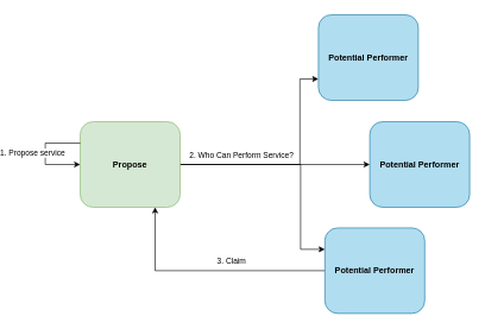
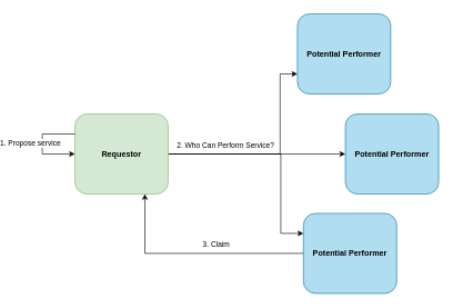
  <mxCell id="0" />
  <mxCell id="1" parent="0" />
  <mxCell id="2" style="edgeStyle=orthogonalEdgeStyle;rounded=0;orthogonalLoop=1;jettySize=auto;html=1;exitX=1;exitY=0.5;exitDx=0;exitDy=0;entryX=0;entryY=0.5;entryDx=0;entryDy=0;" edge="1" parent="1" source="6" target="9"><mxGeometry relative="1" as="geometry" /></mxCell>
  <mxCell id="3" style="edgeStyle=orthogonalEdgeStyle;rounded=0;orthogonalLoop=1;jettySize=auto;html=1;exitX=1;exitY=0.5;exitDx=0;exitDy=0;entryX=0;entryY=0.25;entryDx=0;entryDy=0;" edge="1" parent="1" source="6" target="8"><mxGeometry relative="1" as="geometry"><Array as="points"><mxPoint x="378" y="230" /><mxPoint x="378" y="349" /></Array></mxGeometry></mxCell>
  <mxCell id="4" style="edgeStyle=orthogonalEdgeStyle;rounded=0;orthogonalLoop=1;jettySize=auto;html=1;exitX=1;exitY=0.5;exitDx=0;exitDy=0;entryX=0;entryY=0.75;entryDx=0;entryDy=0;" edge="1" parent="1" source="6" target="10"><mxGeometry relative="1" as="geometry"><Array as="points"><mxPoint x="377" y="230" /><mxPoint x="377" y="110" /></Array></mxGeometry></mxCell>
  <mxCell id="5" value="2. Who Can Perform Service?" style="edgeLabel;html=1;align=center;verticalAlign=middle;resizable=0;points=[];" vertex="1" connectable="0" parent="4"><mxGeometry x="-0.817" y="1" relative="1" as="geometry"><mxPoint x="56" y="-12" as="offset" /></mxGeometry></mxCell>
- <mxCell id="6" value="&lt;b&gt;Propose&lt;/b&gt;" style="rounded=1;whiteSpace=wrap;html=1;fillColor=#d5e8d4;strokeColor=#82b366;" vertex="1" parent="1"><mxGeometry x="69" y="170" width="140" height="120" as="geometry" /></mxCell>
+ <mxCell id="6" value="&lt;b&gt;Requestor&lt;/b&gt;" style="rounded=1;whiteSpace=wrap;html=1;fillColor=#d5e8d4;strokeColor=#82b366;" vertex="1" parent="1"><mxGeometry x="69" y="170" width="140" height="120" as="geometry" /></mxCell>
  <mxCell id="7" value="3. Claim" style="edgeStyle=orthogonalEdgeStyle;rounded=0;orthogonalLoop=1;jettySize=auto;html=1;exitX=0;exitY=0.5;exitDx=0;exitDy=0;entryX=0.75;entryY=1;entryDx=0;entryDy=0;" edge="1" parent="1" source="8" target="6"><mxGeometry x="-0.199" y="-14" relative="1" as="geometry"><mxPoint as="offset" /></mxGeometry></mxCell>
  <mxCell id="8" value="&lt;b&gt;Potential Performer&lt;/b&gt;" style="rounded=1;whiteSpace=wrap;html=1;fillColor=#b1ddf0;strokeColor=#10739e;" vertex="1" parent="1"><mxGeometry x="412" y="319" width="140" height="120" as="geometry" /></mxCell>
  <mxCell id="9" value="&lt;b&gt;Potential Performer&lt;/b&gt;" style="rounded=1;whiteSpace=wrap;html=1;fillColor=#b1ddf0;strokeColor=#10739e;" vertex="1" parent="1"><mxGeometry x="475" y="170" width="140" height="120" as="geometry" /></mxCell>
  <mxCell id="10" value="&lt;b&gt;Potential Performer&lt;/b&gt;" style="rounded=1;whiteSpace=wrap;html=1;fillColor=#b1ddf0;strokeColor=#10739e;" vertex="1" parent="1"><mxGeometry x="403" y="20" width="140" height="120" as="geometry" /></mxCell>
  <mxCell id="11" value="1. Propose service" style="edgeStyle=orthogonalEdgeStyle;rounded=0;orthogonalLoop=1;jettySize=auto;html=1;exitX=0;exitY=0.25;exitDx=0;exitDy=0;entryX=0;entryY=0.5;entryDx=0;entryDy=0;" edge="1" parent="1" source="6" target="6"><mxGeometry x="-0.016" y="-18" relative="1" as="geometry"><Array as="points"><mxPoint x="20" y="200" /><mxPoint x="20" y="230" /></Array><mxPoint as="offset" /></mxGeometry></mxCell>
